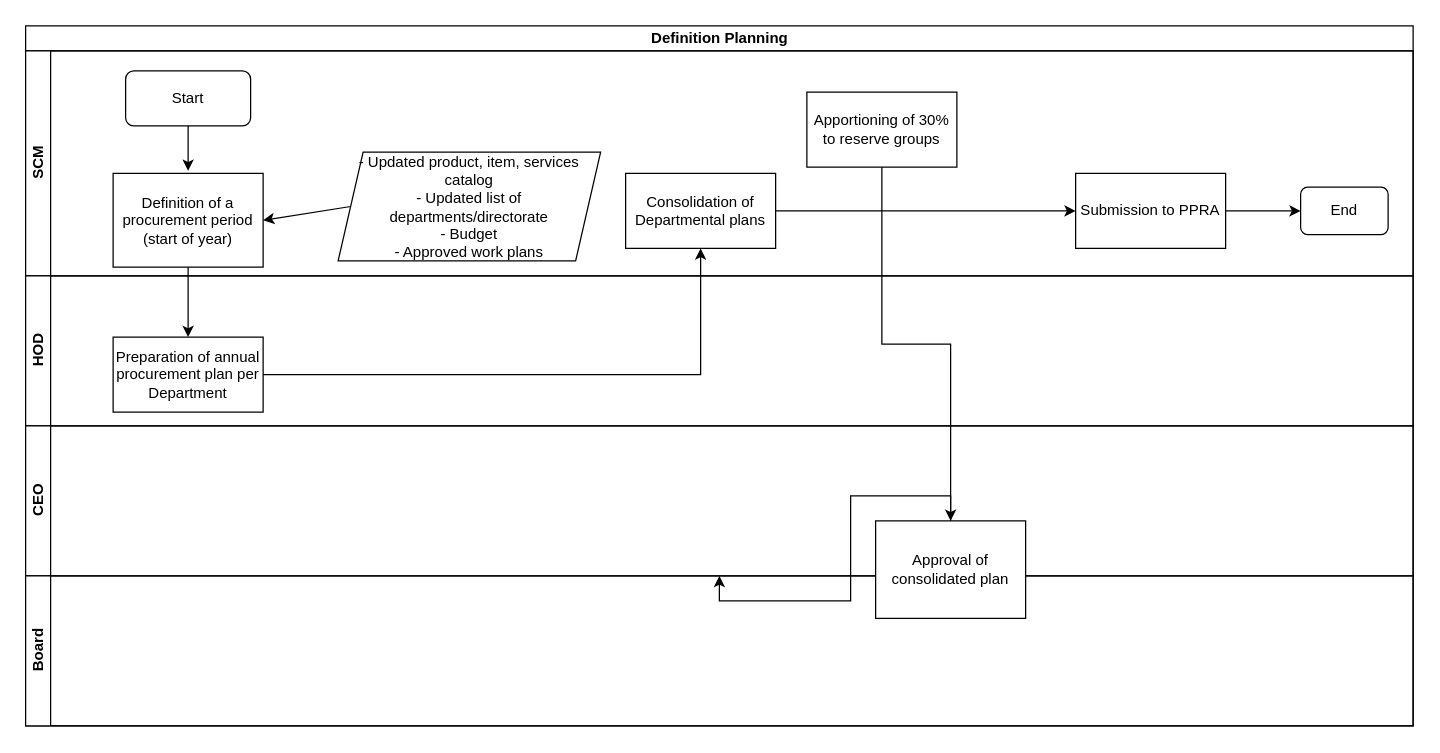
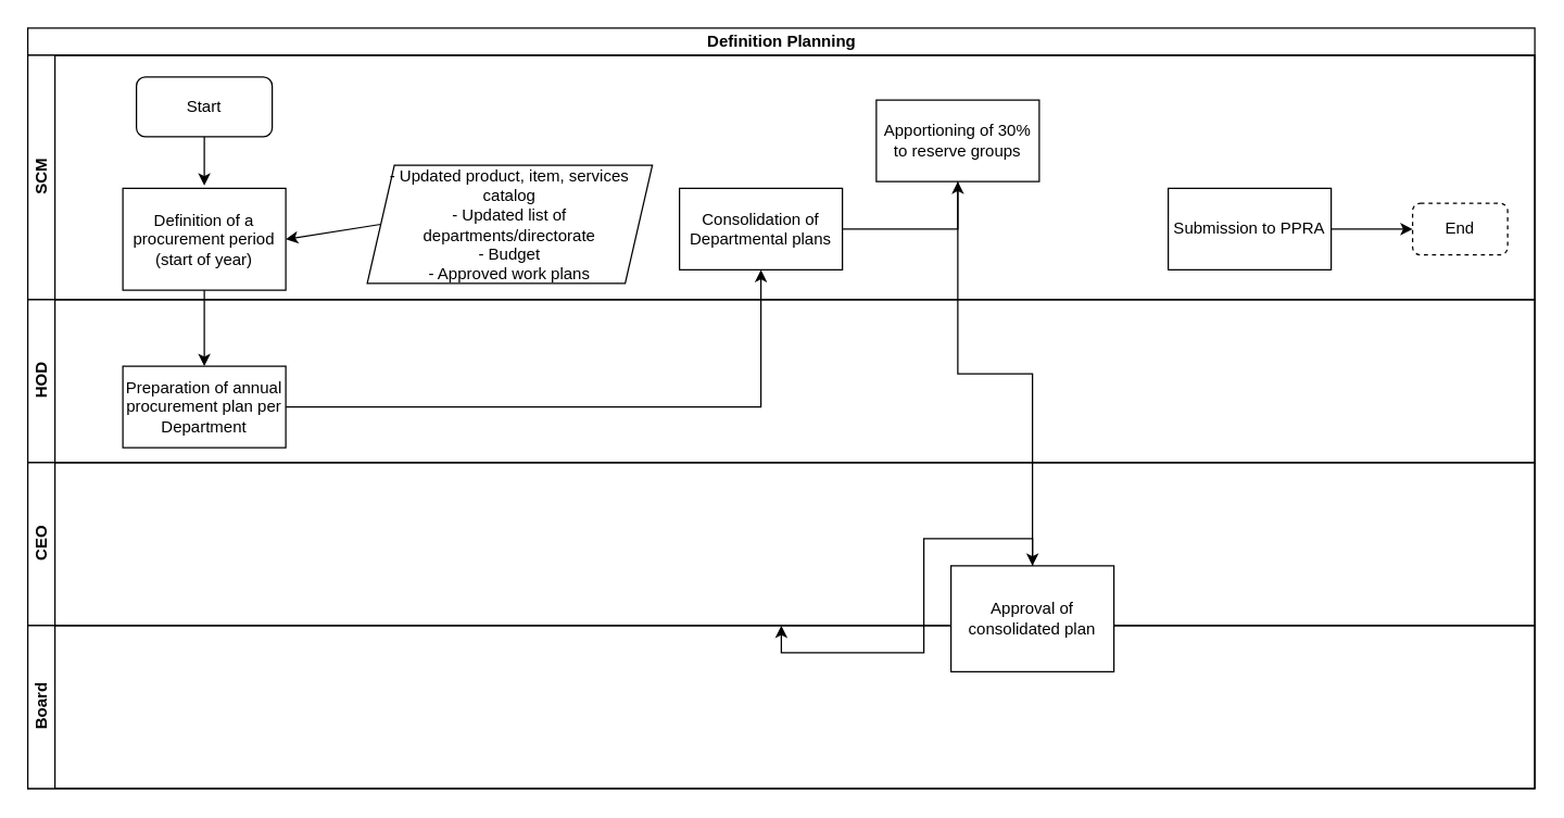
  <mxCell id="0" />
  <mxCell id="1" parent="0" />
  <mxCell id="2" value="Definition Planning" style="swimlane;html=1;childLayout=stackLayout;resizeParent=1;resizeParentMax=0;horizontal=1;startSize=20;horizontalStack=0;" vertex="1" parent="1"><mxGeometry x="20" y="20" width="1110" height="560" as="geometry" /></mxCell>
  <mxCell id="3" value="SCM" style="swimlane;html=1;startSize=20;horizontal=0;" vertex="1" parent="2"><mxGeometry y="20" width="1110" height="180" as="geometry" /></mxCell>
  <mxCell id="4" value="Start" style="rounded=1;whiteSpace=wrap;html=1;" vertex="1" parent="3"><mxGeometry x="80" y="16" width="100" height="44" as="geometry" /></mxCell>
- <mxCell id="5" value="End" style="rounded=1;whiteSpace=wrap;html=1;" vertex="1" parent="3"><mxGeometry x="1020" y="109" width="70" height="38" as="geometry" /></mxCell>
+ <mxCell id="5" value="End" style="rounded=1;whiteSpace=wrap;html=1;dashed=1;" vertex="1" parent="3"><mxGeometry x="1020" y="109" width="70" height="38" as="geometry" /></mxCell>
  <mxCell id="6" value="Submission to PPRA" style="whiteSpace=wrap;html=1;rounded=0;" vertex="1" parent="3"><mxGeometry x="840" y="98" width="120" height="60" as="geometry" /></mxCell>
  <mxCell id="7" value="Definition of a procurement period (start of year)" style="rounded=0;whiteSpace=wrap;html=1;" vertex="1" parent="3"><mxGeometry x="70" y="98" width="120" height="75" as="geometry" /></mxCell>
  <mxCell id="8" value="Consolidation of Departmental plans" style="whiteSpace=wrap;html=1;rounded=0;" vertex="1" parent="3"><mxGeometry x="480" y="98" width="120" height="60" as="geometry" /></mxCell>
  <mxCell id="9" value="" style="edgeStyle=orthogonalEdgeStyle;rounded=0;orthogonalLoop=1;jettySize=auto;html=1;entryX=0;entryY=0.5;entryDx=0;entryDy=0;" edge="1" parent="3" source="6" target="5"><mxGeometry relative="1" as="geometry"><mxPoint x="1050" y="128" as="targetPoint" /></mxGeometry></mxCell>
  <mxCell id="10" value="HOD" style="swimlane;html=1;startSize=20;horizontal=0;" vertex="1" parent="2"><mxGeometry y="200" width="1110" height="120" as="geometry" /></mxCell>
  <mxCell id="11" value="" style="endArrow=classic;html=1;exitX=0.5;exitY=1;exitDx=0;exitDy=0;" edge="1" parent="10" source="4"><mxGeometry width="50" height="50" relative="1" as="geometry"><mxPoint x="80" y="90" as="sourcePoint" /><mxPoint x="130" y="-84" as="targetPoint" /></mxGeometry></mxCell>
  <mxCell id="12" value="Preparation of annual procurement plan per Department" style="whiteSpace=wrap;html=1;rounded=0;" vertex="1" parent="10"><mxGeometry x="70" y="49" width="120" height="60" as="geometry" /></mxCell>
  <mxCell id="13" value="CEO" style="swimlane;html=1;startSize=20;horizontal=0;" vertex="1" parent="2"><mxGeometry y="320" width="1110" height="120" as="geometry" /></mxCell>
  <mxCell id="14" value="Board" style="swimlane;html=1;startSize=20;horizontal=0;" vertex="1" parent="2"><mxGeometry y="440" width="1110" height="120" as="geometry" /></mxCell>
  <mxCell id="15" value="" style="edgeStyle=orthogonalEdgeStyle;rounded=0;orthogonalLoop=1;jettySize=auto;html=1;" edge="1" parent="2" source="7" target="12"><mxGeometry relative="1" as="geometry" /></mxCell>
  <mxCell id="16" value="" style="edgeStyle=orthogonalEdgeStyle;rounded=0;orthogonalLoop=1;jettySize=auto;html=1;" edge="1" parent="2" source="12" target="8"><mxGeometry relative="1" as="geometry" /></mxCell>
  <mxCell id="17" value="&lt;div&gt;- Updated product, item, services catalog&lt;/div&gt;&lt;div&gt;- Updated list of departments/directorate&lt;/div&gt;&lt;div&gt;- Budget&lt;/div&gt;&lt;div&gt;- Approved work plans&lt;br&gt;&lt;/div&gt;" style="shape=parallelogram;perimeter=parallelogramPerimeter;whiteSpace=wrap;html=1;fixedSize=1;rounded=0;" vertex="1" parent="1"><mxGeometry x="270" y="121" width="210" height="87" as="geometry" /></mxCell>
  <mxCell id="18" value="" style="endArrow=classic;html=1;exitX=0;exitY=0.5;exitDx=0;exitDy=0;entryX=1;entryY=0.5;entryDx=0;entryDy=0;" edge="1" parent="1" source="17" target="7"><mxGeometry width="50" height="50" relative="1" as="geometry"><mxPoint x="480" y="308" as="sourcePoint" /><mxPoint x="530" y="258" as="targetPoint" /></mxGeometry></mxCell>
  <mxCell id="19" value="" style="edgeStyle=orthogonalEdgeStyle;rounded=0;orthogonalLoop=1;jettySize=auto;html=1;" edge="1" parent="1" source="20" target="23"><mxGeometry relative="1" as="geometry" /></mxCell>
  <mxCell id="20" value="Apportioning of 30% to reserve groups" style="whiteSpace=wrap;html=1;rounded=0;" vertex="1" parent="1"><mxGeometry x="645" y="73" width="120" height="60" as="geometry" /></mxCell>
- <mxCell id="21" value="" style="edgeStyle=orthogonalEdgeStyle;rounded=0;orthogonalLoop=1;jettySize=auto;html=1;" edge="1" parent="1" source="8" target="6"><mxGeometry relative="1" as="geometry" /></mxCell>
+ <mxCell id="21" value="" style="edgeStyle=orthogonalEdgeStyle;rounded=0;orthogonalLoop=1;jettySize=auto;html=1;" edge="1" parent="1" source="8" target="20"><mxGeometry relative="1" as="geometry" /></mxCell>
  <mxCell id="22" value="" style="edgeStyle=orthogonalEdgeStyle;rounded=0;orthogonalLoop=1;jettySize=auto;html=1;" edge="1" parent="1" source="23" target="13"><mxGeometry relative="1" as="geometry"><mxPoint x="920" y="336" as="targetPoint" /></mxGeometry></mxCell>
  <mxCell id="23" value="Approval of consolidated plan" style="whiteSpace=wrap;html=1;rounded=0;" vertex="1" parent="1"><mxGeometry x="700" y="416" width="120" height="78" as="geometry" /></mxCell>
